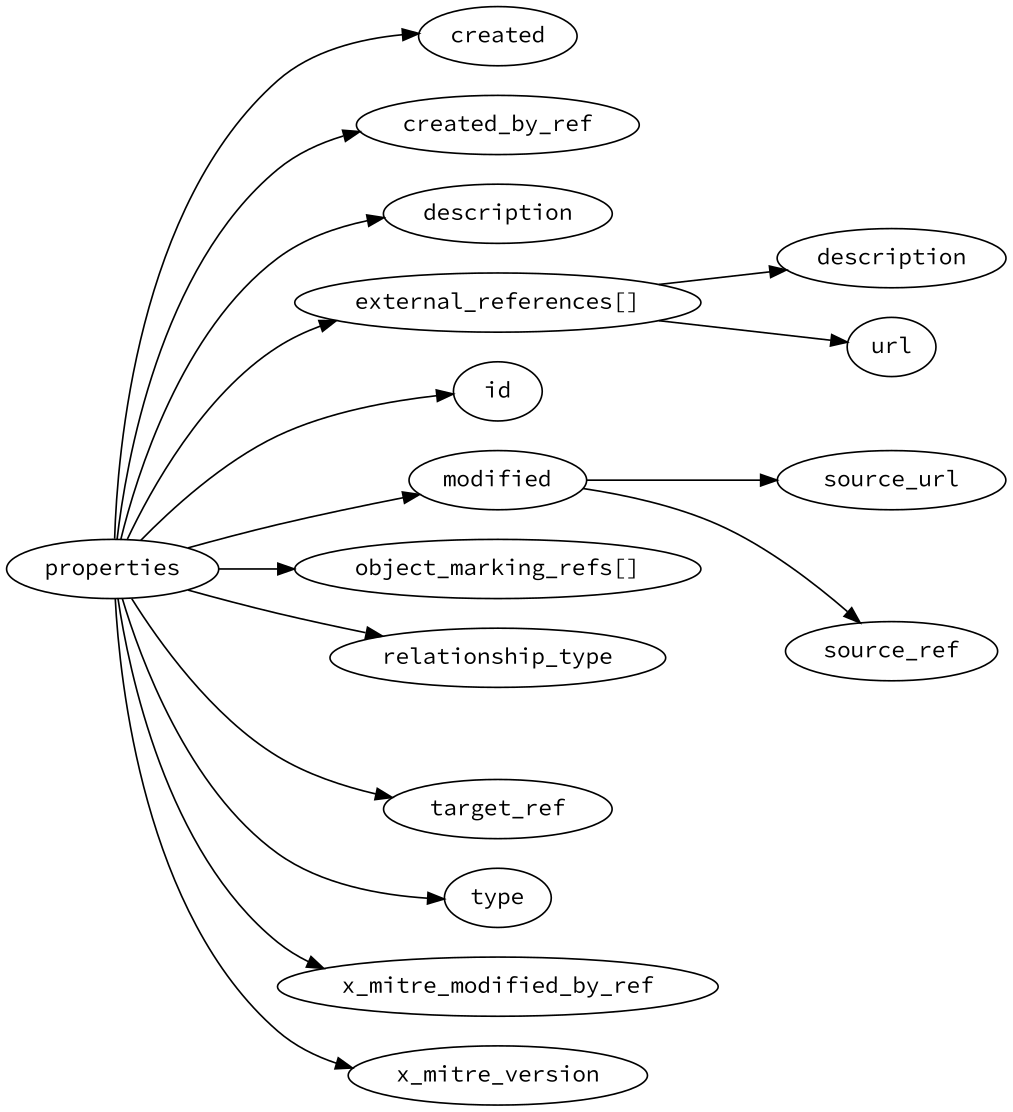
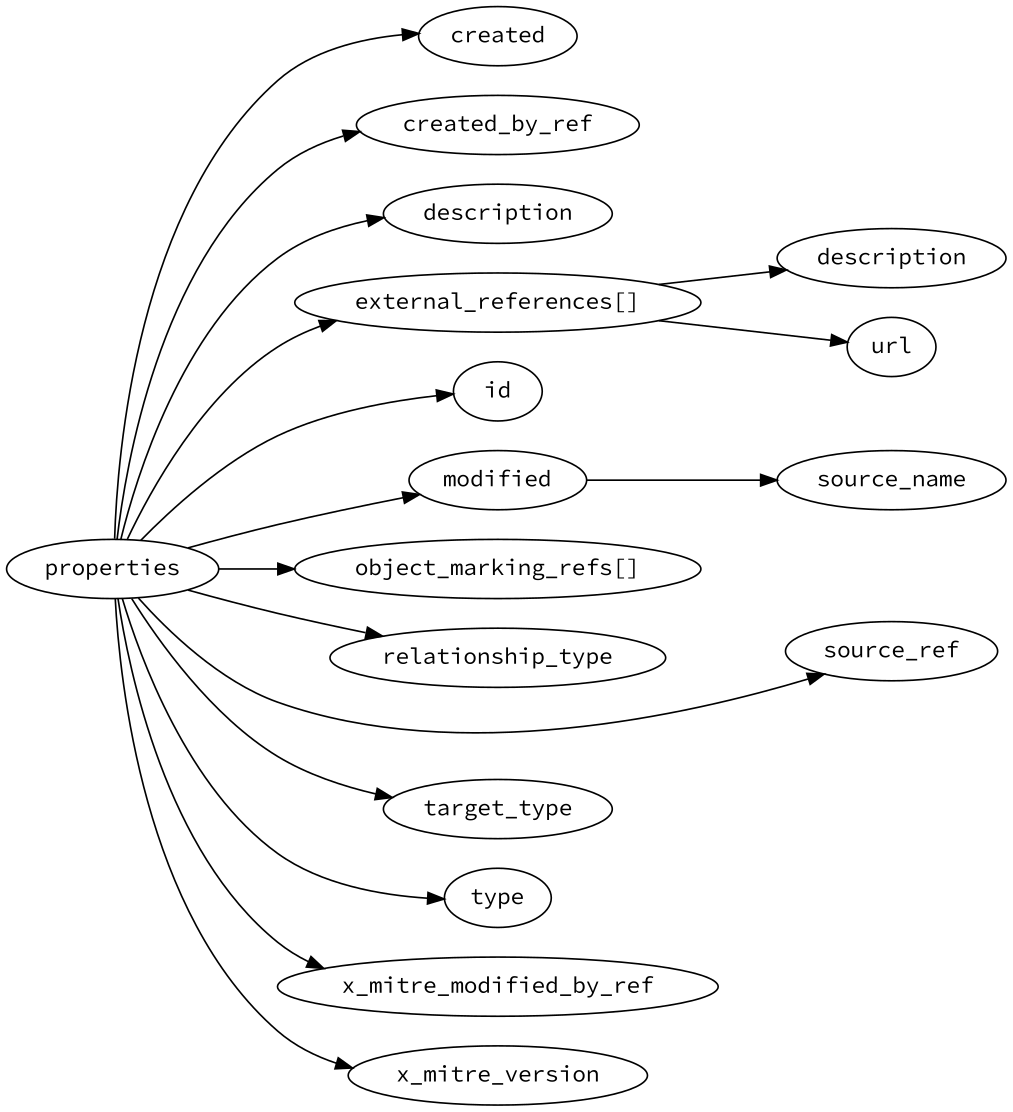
  digraph {
    fontname="Source Code Pro"
    rankdir=LR
    node [fontname="Source Code Pro"]
    edge [fontname="Source Code Pro"]
    n1 [label=created]
    n2 [label=created_by_ref]
    n3 [label=description]
    n4 [label="external_references[]"]
    n5 [label=description]
    n6 [label=url]
-   n7 [label=source_url]
+   n7 [label=source_name]
    n8 [label=id]
    n9 [label=modified]
    n10 [label="object_marking_refs[]"]
    n11 [label=relationship_type]
    n12 [label=source_ref]
-   n13 [label=target_ref]
+   n13 [label=target_type]
    n14 [label=type]
    n15 [label=x_mitre_modified_by_ref]
    n16 [label=x_mitre_version]
    properties
    n4 -> n5
    n4 -> n6
    n9 -> n7
    properties -> n1
    properties -> n2
    properties -> n3
    properties -> n4
    properties -> n8
    properties -> n9
    properties -> n10
    properties -> n11
-   n9 -> n12
+   properties -> n12
    properties -> n13
    properties -> n14
    properties -> n15
    properties -> n16
  }
